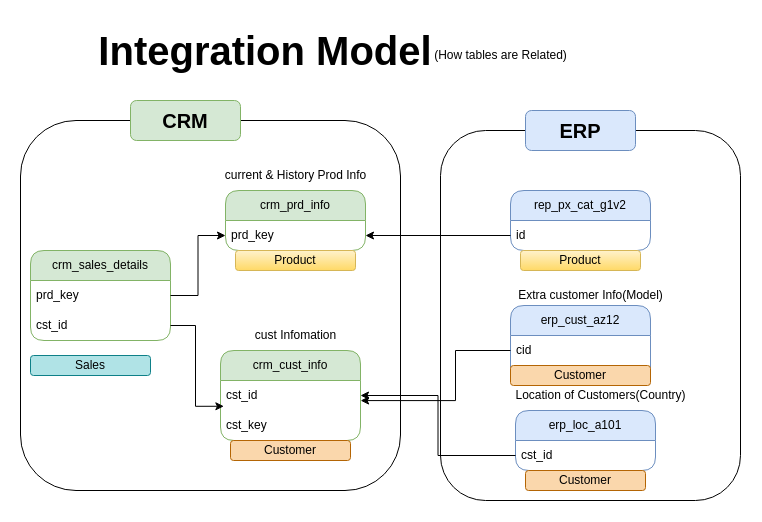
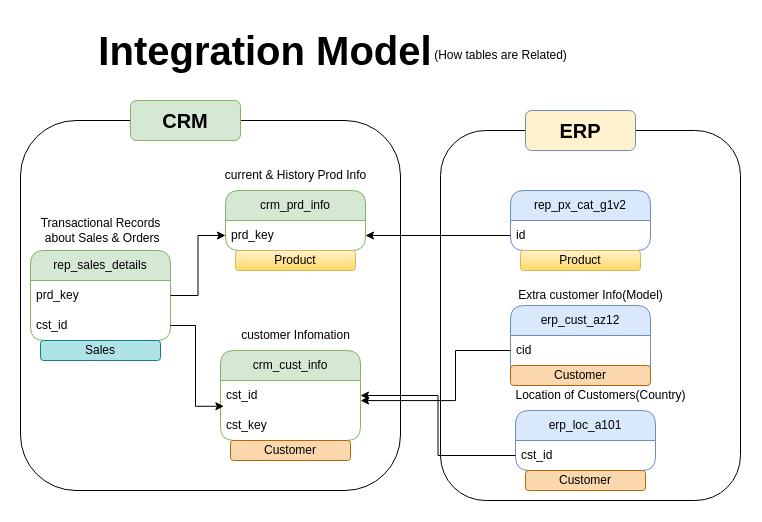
  <mxCell id="0" />
  <mxCell id="1" parent="0" />
  <mxCell id="2" value="Integration Model" style="text;html=1;align=center;verticalAlign=middle;whiteSpace=wrap;rounded=0;fontStyle=1;fontSize=40;" parent="1" vertex="1"><mxGeometry x="80" y="20" width="370" height="60" as="geometry" /></mxCell>
  <mxCell id="3" value="(How tables are Related)" style="text;html=1;align=center;verticalAlign=middle;resizable=0;points=[];autosize=1;strokeColor=none;fillColor=none;" parent="1" vertex="1"><mxGeometry x="420" y="40" width="160" height="30" as="geometry" /></mxCell>
  <mxCell id="4" value="crm_cust_info" style="swimlane;fontStyle=0;childLayout=stackLayout;horizontal=1;startSize=30;horizontalStack=0;resizeParent=1;resizeParentMax=0;resizeLast=0;collapsible=1;marginBottom=0;whiteSpace=wrap;html=1;rounded=1;fillColor=#d5e8d4;strokeColor=#82b366;" parent="1" vertex="1"><mxGeometry x="220" y="350" width="140" height="90" as="geometry" /></mxCell>
  <mxCell id="5" value="cst_id" style="text;strokeColor=none;fillColor=none;align=left;verticalAlign=middle;spacingLeft=4;spacingRight=4;overflow=hidden;points=[[0,0.5],[1,0.5]];portConstraint=eastwest;rotatable=0;whiteSpace=wrap;html=1;" parent="4" vertex="1"><mxGeometry y="30" width="140" height="30" as="geometry" /></mxCell>
  <mxCell id="6" value="cst_key" style="text;strokeColor=none;fillColor=none;align=left;verticalAlign=middle;spacingLeft=4;spacingRight=4;overflow=hidden;points=[[0,0.5],[1,0.5]];portConstraint=eastwest;rotatable=0;whiteSpace=wrap;html=1;" parent="4" vertex="1"><mxGeometry y="60" width="140" height="30" as="geometry" /></mxCell>
- <mxCell id="7" value="cust Infomation" style="text;html=1;align=center;verticalAlign=middle;resizable=0;points=[];autosize=1;strokeColor=none;fillColor=none;" parent="1" vertex="1"><mxGeometry x="230" y="320" width="130" height="30" as="geometry" /></mxCell>
+ <mxCell id="7" value="customer Infomation" style="text;html=1;align=center;verticalAlign=middle;resizable=0;points=[];autosize=1;strokeColor=none;fillColor=none;" parent="1" vertex="1"><mxGeometry x="230" y="320" width="130" height="30" as="geometry" /></mxCell>
  <mxCell id="8" value="crm_prd_info" style="swimlane;fontStyle=0;childLayout=stackLayout;horizontal=1;startSize=30;horizontalStack=0;resizeParent=1;resizeParentMax=0;resizeLast=0;collapsible=1;marginBottom=0;whiteSpace=wrap;html=1;rounded=1;fillColor=#d5e8d4;strokeColor=#82b366;" parent="1" vertex="1"><mxGeometry x="225" y="190" width="140" height="60" as="geometry" /></mxCell>
  <mxCell id="9" value="prd_key" style="text;strokeColor=none;fillColor=none;align=left;verticalAlign=middle;spacingLeft=4;spacingRight=4;overflow=hidden;points=[[0,0.5],[1,0.5]];portConstraint=eastwest;rotatable=0;whiteSpace=wrap;html=1;" parent="8" vertex="1"><mxGeometry y="30" width="140" height="30" as="geometry" /></mxCell>
  <mxCell id="10" value="current &amp;amp; History Prod Info" style="text;html=1;align=center;verticalAlign=middle;resizable=0;points=[];autosize=1;strokeColor=none;fillColor=none;" parent="1" vertex="1"><mxGeometry x="215" y="160" width="160" height="30" as="geometry" /></mxCell>
- <mxCell id="11" value="crm_sales_details" style="swimlane;fontStyle=0;childLayout=stackLayout;horizontal=1;startSize=30;horizontalStack=0;resizeParent=1;resizeParentMax=0;resizeLast=0;collapsible=1;marginBottom=0;whiteSpace=wrap;html=1;rounded=1;fillColor=#d5e8d4;strokeColor=#82b366;" parent="1" vertex="1"><mxGeometry x="30" y="250" width="140" height="90" as="geometry" /></mxCell>
+ <mxCell id="11" value="rep_sales_details" style="swimlane;fontStyle=0;childLayout=stackLayout;horizontal=1;startSize=30;horizontalStack=0;resizeParent=1;resizeParentMax=0;resizeLast=0;collapsible=1;marginBottom=0;whiteSpace=wrap;html=1;rounded=1;fillColor=#d5e8d4;strokeColor=#82b366;" parent="1" vertex="1"><mxGeometry x="30" y="250" width="140" height="90" as="geometry" /></mxCell>
  <mxCell id="12" value="prd_key" style="text;strokeColor=none;fillColor=none;align=left;verticalAlign=middle;spacingLeft=4;spacingRight=4;overflow=hidden;points=[[0,0.5],[1,0.5]];portConstraint=eastwest;rotatable=0;whiteSpace=wrap;html=1;" parent="11" vertex="1"><mxGeometry y="30" width="140" height="30" as="geometry" /></mxCell>
  <mxCell id="13" value="cst_id" style="text;strokeColor=none;fillColor=none;align=left;verticalAlign=middle;spacingLeft=4;spacingRight=4;overflow=hidden;points=[[0,0.5],[1,0.5]];portConstraint=eastwest;rotatable=0;whiteSpace=wrap;html=1;" parent="11" vertex="1"><mxGeometry y="60" width="140" height="30" as="geometry" /></mxCell>
+ <mxCell id="14" value="Transactional Records&lt;div&gt;&amp;nbsp;about Sales &amp;amp; Orders&lt;/div&gt;" style="text;html=1;align=center;verticalAlign=middle;resizable=0;points=[];autosize=1;strokeColor=none;fillColor=none;" parent="1" vertex="1"><mxGeometry x="30" y="210" width="140" height="40" as="geometry" /></mxCell>
  <mxCell id="15" style="edgeStyle=orthogonalEdgeStyle;rounded=0;orthogonalLoop=1;jettySize=auto;html=1;entryX=0;entryY=0.5;entryDx=0;entryDy=0;" parent="1" source="12" target="9" edge="1"><mxGeometry relative="1" as="geometry" /></mxCell>
  <mxCell id="16" style="edgeStyle=orthogonalEdgeStyle;rounded=0;orthogonalLoop=1;jettySize=auto;html=1;entryX=0.024;entryY=0.859;entryDx=0;entryDy=0;entryPerimeter=0;" parent="1" source="13" target="5" edge="1"><mxGeometry relative="1" as="geometry" /></mxCell>
  <mxCell id="17" value="erp_cust_az12" style="swimlane;fontStyle=0;childLayout=stackLayout;horizontal=1;startSize=30;horizontalStack=0;resizeParent=1;resizeParentMax=0;resizeLast=0;collapsible=1;marginBottom=0;whiteSpace=wrap;html=1;rounded=1;fillColor=#dae8fc;strokeColor=#6c8ebf;" parent="1" vertex="1"><mxGeometry x="510" y="305" width="140" height="80" as="geometry" /></mxCell>
  <mxCell id="18" value="cid" style="text;strokeColor=none;fillColor=none;align=left;verticalAlign=middle;spacingLeft=4;spacingRight=4;overflow=hidden;points=[[0,0.5],[1,0.5]];portConstraint=eastwest;rotatable=0;whiteSpace=wrap;html=1;" parent="17" vertex="1"><mxGeometry y="30" width="140" height="30" as="geometry" /></mxCell>
  <mxCell id="19" value="Customer" style="rounded=1;whiteSpace=wrap;html=1;fillColor=#fad7ac;strokeColor=#b46504;" vertex="1" parent="17"><mxGeometry y="60" width="140" height="20" as="geometry" /></mxCell>
  <mxCell id="20" value="Extra customer Info(Model)" style="text;html=1;align=center;verticalAlign=middle;resizable=0;points=[];autosize=1;strokeColor=none;fillColor=none;" parent="1" vertex="1"><mxGeometry x="500" y="280" width="180" height="30" as="geometry" /></mxCell>
  <mxCell id="21" value="erp_loc_a101" style="swimlane;fontStyle=0;childLayout=stackLayout;horizontal=1;startSize=30;horizontalStack=0;resizeParent=1;resizeParentMax=0;resizeLast=0;collapsible=1;marginBottom=0;whiteSpace=wrap;html=1;rounded=1;fillColor=#dae8fc;strokeColor=#6c8ebf;" parent="1" vertex="1"><mxGeometry x="515" y="410" width="140" height="60" as="geometry" /></mxCell>
  <mxCell id="22" value="cst_id" style="text;strokeColor=none;fillColor=none;align=left;verticalAlign=middle;spacingLeft=4;spacingRight=4;overflow=hidden;points=[[0,0.5],[1,0.5]];portConstraint=eastwest;rotatable=0;whiteSpace=wrap;html=1;" parent="21" vertex="1"><mxGeometry y="30" width="140" height="30" as="geometry" /></mxCell>
  <mxCell id="23" style="edgeStyle=orthogonalEdgeStyle;rounded=0;orthogonalLoop=1;jettySize=auto;html=1;entryX=1;entryY=0.5;entryDx=0;entryDy=0;" parent="1" source="22" target="5" edge="1"><mxGeometry relative="1" as="geometry" /></mxCell>
  <mxCell id="24" value="rep_px_cat_g1v2" style="swimlane;fontStyle=0;childLayout=stackLayout;horizontal=1;startSize=30;horizontalStack=0;resizeParent=1;resizeParentMax=0;resizeLast=0;collapsible=1;marginBottom=0;whiteSpace=wrap;html=1;rounded=1;fillColor=#dae8fc;strokeColor=#6c8ebf;" parent="1" vertex="1"><mxGeometry x="510" y="190" width="140" height="60" as="geometry" /></mxCell>
  <mxCell id="25" value="id" style="text;strokeColor=none;fillColor=none;align=left;verticalAlign=middle;spacingLeft=4;spacingRight=4;overflow=hidden;points=[[0,0.5],[1,0.5]];portConstraint=eastwest;rotatable=0;whiteSpace=wrap;html=1;" parent="24" vertex="1"><mxGeometry y="30" width="140" height="30" as="geometry" /></mxCell>
  <mxCell id="26" value="Location of Customers(Country)" style="text;html=1;align=center;verticalAlign=middle;resizable=0;points=[];autosize=1;strokeColor=none;fillColor=none;" parent="1" vertex="1"><mxGeometry x="530" y="380" width="140" height="30" as="geometry" /></mxCell>
  <mxCell id="27" style="edgeStyle=orthogonalEdgeStyle;rounded=0;orthogonalLoop=1;jettySize=auto;html=1;entryX=1;entryY=0.5;entryDx=0;entryDy=0;" parent="1" source="25" target="9" edge="1"><mxGeometry relative="1" as="geometry" /></mxCell>
  <mxCell id="28" value="" style="rounded=1;whiteSpace=wrap;html=1;gradientColor=default;fillColor=none;" parent="1" vertex="1"><mxGeometry y="120" width="380" height="370" as="geometry" x="20" /></mxCell>
  <mxCell id="29" value="CRM" style="rounded=1;whiteSpace=wrap;html=1;fontStyle=1;fontSize=20;fillColor=#d5e8d4;strokeColor=#82b366;" parent="1" vertex="1"><mxGeometry x="130" y="100" width="110" height="40" as="geometry" /></mxCell>
  <mxCell id="30" value="" style="rounded=1;whiteSpace=wrap;html=1;gradientColor=default;fillColor=none;" parent="1" vertex="1"><mxGeometry x="440" y="130" width="300" height="370" as="geometry" /></mxCell>
- <mxCell id="31" value="ERP" style="rounded=1;whiteSpace=wrap;html=1;fontStyle=1;fontSize=20;fillColor=#dae8fc;strokeColor=#6c8ebf;" parent="1" vertex="1"><mxGeometry x="525" y="110" width="110" height="40" as="geometry" /></mxCell>
+ <mxCell id="31" value="ERP" style="rounded=1;whiteSpace=wrap;html=1;fontStyle=1;fontSize=20;fillColor=#fff2cc;strokeColor=#6c8ebf;" parent="1" vertex="1"><mxGeometry x="525" y="110" width="110" height="40" as="geometry" /></mxCell>
  <mxCell id="32" style="edgeStyle=orthogonalEdgeStyle;rounded=0;orthogonalLoop=1;jettySize=auto;html=1;entryX=0.895;entryY=0.757;entryDx=0;entryDy=0;entryPerimeter=0;" edge="1" parent="1" source="18" target="28"><mxGeometry relative="1" as="geometry" /></mxCell>
  <mxCell id="33" value="Product" style="rounded=1;whiteSpace=wrap;html=1;fillColor=#fff2cc;strokeColor=#d6b656;gradientColor=#ffd966;" vertex="1" parent="1"><mxGeometry x="235" y="250" width="120" height="20" as="geometry" /></mxCell>
  <mxCell id="34" value="Product" style="rounded=1;whiteSpace=wrap;html=1;fillColor=#fff2cc;gradientColor=#ffd966;strokeColor=#d6b656;" vertex="1" parent="1"><mxGeometry x="520" y="250" width="120" height="20" as="geometry" /></mxCell>
- <mxCell id="35" value="Sales" style="rounded=1;whiteSpace=wrap;html=1;fillColor=#b0e3e6;strokeColor=#0e8088;" vertex="1" parent="1"><mxGeometry x="30" y="355" width="120" height="20" as="geometry" /></mxCell>
+ <mxCell id="35" value="Sales" style="rounded=1;whiteSpace=wrap;html=1;fillColor=#b0e3e6;strokeColor=#0e8088;" vertex="1" parent="1"><mxGeometry x="40" y="340" width="120" height="20" as="geometry" /></mxCell>
  <mxCell id="36" value="Customer" style="rounded=1;whiteSpace=wrap;html=1;fillColor=#fad7ac;strokeColor=#b46504;" vertex="1" parent="1"><mxGeometry x="525" y="470" width="120" height="20" as="geometry" /></mxCell>
  <mxCell id="37" value="Customer" style="rounded=1;whiteSpace=wrap;html=1;fillColor=#fad7ac;strokeColor=#b46504;" vertex="1" parent="1"><mxGeometry x="230" y="440" width="120" height="20" as="geometry" /></mxCell>
